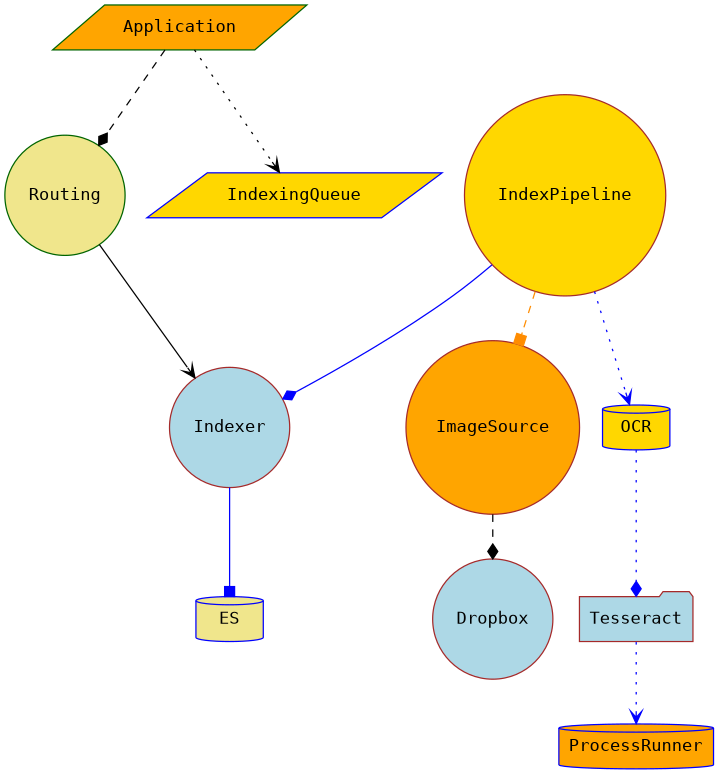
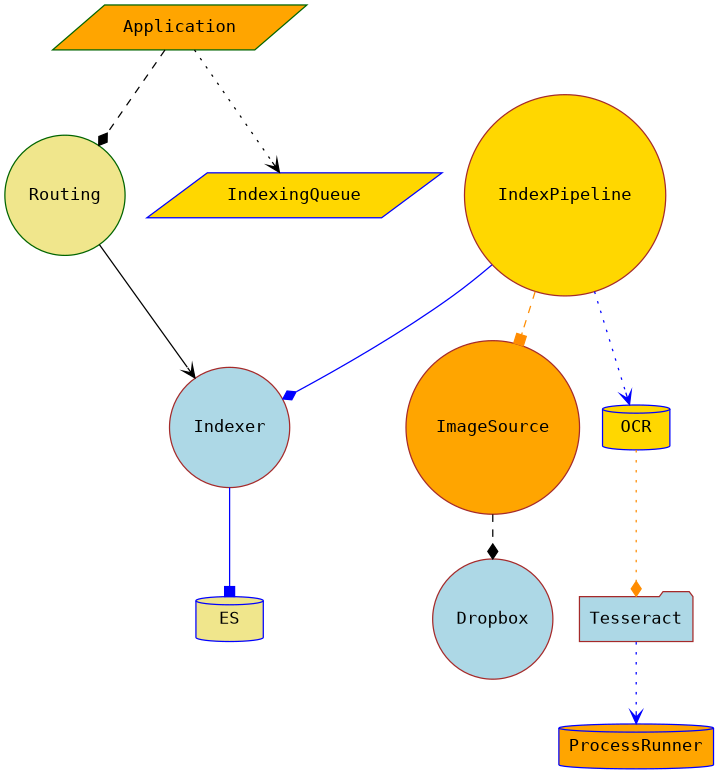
  digraph {
    fontname="DejaVu Sans Mono"
    node [color=brown fillcolor=orange fontname="DejaVu Sans Mono" shape=circle style=filled]
    edge [arrowhead=diamond color=black fontname="DejaVu Sans Mono" style=dotted]
    Application [color=darkgreen shape=parallelogram]
    Routing [color=darkgreen fillcolor=khaki]
    IndexingQueue [color=blue fillcolor=gold shape=parallelogram]
    Indexer [fillcolor=lightblue]
    Dropbox [fillcolor=lightblue]
    ImageSource
    ES [color=blue fillcolor=khaki shape=cylinder]
    OCR [color=blue fillcolor=gold shape=cylinder]
    Tesseract [fillcolor=lightblue shape=folder]
    ProcessRunner [color=blue shape=cylinder]
    IndexPipeline [fillcolor=gold]
    Application -> Routing [style=dashed]
    Application -> IndexingQueue [arrowhead=vee]
    Routing -> Indexer [arrowhead=vee style=solid]
    Indexer -> ES [arrowhead=box color=blue style=solid]
    ImageSource -> Dropbox [style=dashed]
-   OCR -> Tesseract [color=blue]
+   OCR -> Tesseract [color=darkorange]
    Tesseract -> ProcessRunner [arrowhead=vee color=blue]
    IndexPipeline -> Indexer [color=blue style=solid]
    IndexPipeline -> ImageSource [arrowhead=box color=darkorange style=dashed]
    IndexPipeline -> OCR [arrowhead=vee color=blue]
  }
